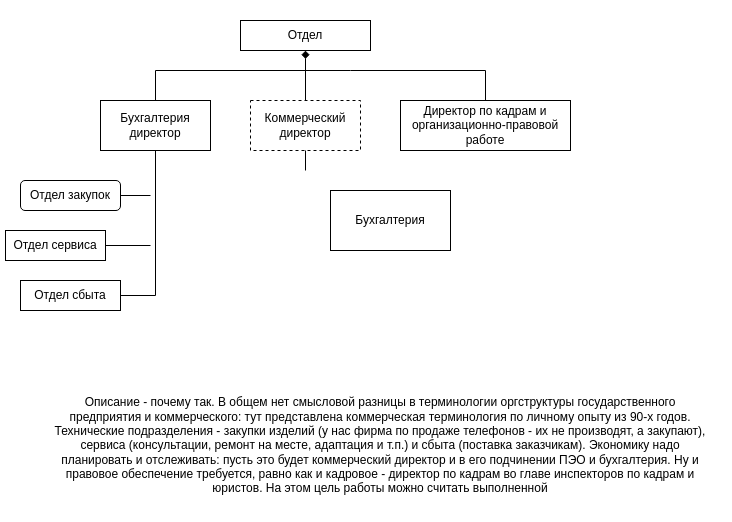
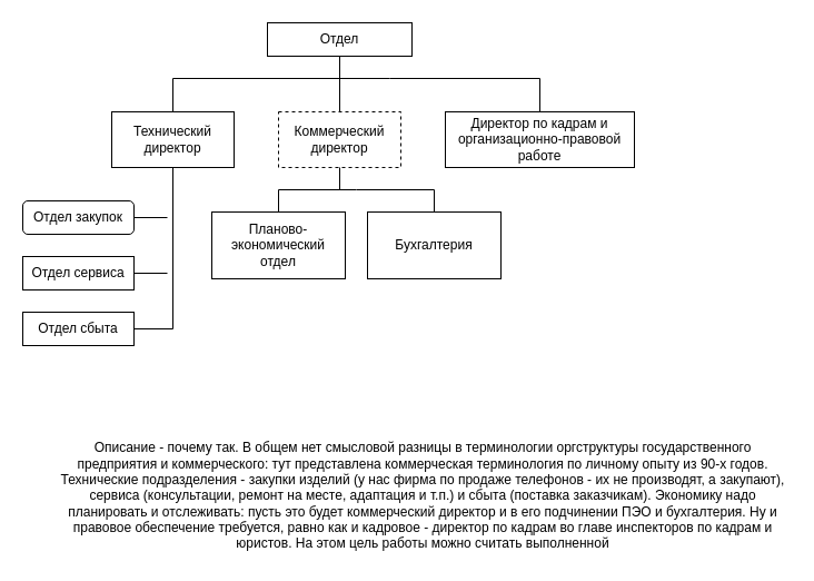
  <mxCell id="0" />
  <mxCell id="1" parent="0" />
  <mxCell id="2" value="Отдел" style="rounded=0;whiteSpace=wrap;html=1;" vertex="1" parent="1"><mxGeometry x="240" y="20" width="130" height="30" as="geometry" /></mxCell>
- <mxCell id="3" value="Бухгалтерия директор" style="rounded=0;whiteSpace=wrap;html=1;" vertex="1" parent="1"><mxGeometry x="100" y="100" width="110" height="50" as="geometry" /></mxCell>
+ <mxCell id="3" value="Технический директор" style="rounded=0;whiteSpace=wrap;html=1;" vertex="1" parent="1"><mxGeometry x="100" y="100" width="110" height="50" as="geometry" /></mxCell>
  <mxCell id="4" value="Коммерческий директор" style="rounded=0;whiteSpace=wrap;html=1;dashed=1;" vertex="1" parent="1"><mxGeometry x="250" y="100" width="110" height="50" as="geometry" /></mxCell>
  <mxCell id="5" value="Директор по кадрам и организационно-правовой работе" style="rounded=0;whiteSpace=wrap;html=1;" vertex="1" parent="1"><mxGeometry x="400" y="100" width="170" height="50" as="geometry" /></mxCell>
  <mxCell id="6" value="" style="endArrow=none;html=1;rounded=0;exitX=0.5;exitY=0;exitDx=0;exitDy=0;entryX=0.5;entryY=0;entryDx=0;entryDy=0;" edge="1" parent="1" source="3" target="5"><mxGeometry width="50" height="50" relative="1" as="geometry"><mxPoint x="350" y="290" as="sourcePoint" /><mxPoint x="400" y="240" as="targetPoint" /><Array as="points"><mxPoint x="155" y="70" /><mxPoint x="350" y="70" /><mxPoint x="485" y="70" /></Array></mxGeometry></mxCell>
- <mxCell id="7" value="" style="endArrow=diamond;html=1;rounded=0;entryX=0.5;entryY=1;entryDx=0;entryDy=0;" edge="1" parent="1" source="4" target="2"><mxGeometry width="50" height="50" relative="1" as="geometry"><mxPoint x="350" y="290" as="sourcePoint" /><mxPoint x="400" y="240" as="targetPoint" /></mxGeometry></mxCell>
+ <mxCell id="7" value="" style="endArrow=none;html=1;rounded=0;entryX=0.5;entryY=1;entryDx=0;entryDy=0;" edge="1" parent="1" source="4" target="2"><mxGeometry width="50" height="50" relative="1" as="geometry"><mxPoint x="350" y="290" as="sourcePoint" /><mxPoint x="400" y="240" as="targetPoint" /></mxGeometry></mxCell>
  <mxCell id="8" value="Отдел закупок" style="whiteSpace=wrap;html=1;rounded=1;" vertex="1" parent="1"><mxGeometry x="20" y="180" width="100" height="30" as="geometry" /></mxCell>
- <mxCell id="9" value="Отдел сервиса" style="rounded=0;whiteSpace=wrap;html=1;" vertex="1" parent="1"><mxGeometry x="5" y="230" width="100" height="30" as="geometry" /></mxCell>
+ <mxCell id="9" value="Отдел сервиса" style="rounded=0;whiteSpace=wrap;html=1;" vertex="1" parent="1"><mxGeometry x="20" y="230" width="100" height="30" as="geometry" /></mxCell>
  <mxCell id="10" value="Отдел сбыта" style="rounded=0;whiteSpace=wrap;html=1;" vertex="1" parent="1"><mxGeometry x="20" y="280" width="100" height="30" as="geometry" /></mxCell>
  <mxCell id="11" value="" style="endArrow=none;html=1;rounded=0;exitX=1;exitY=0.5;exitDx=0;exitDy=0;entryX=0.5;entryY=1;entryDx=0;entryDy=0;" edge="1" parent="1" source="10" target="3"><mxGeometry width="50" height="50" relative="1" as="geometry"><mxPoint x="350" y="290" as="sourcePoint" /><mxPoint x="400" y="240" as="targetPoint" /><Array as="points"><mxPoint x="155" y="295" /></Array></mxGeometry></mxCell>
  <mxCell id="12" value="" style="endArrow=none;html=1;rounded=0;exitX=1;exitY=0.5;exitDx=0;exitDy=0;" edge="1" parent="1" source="9"><mxGeometry width="50" height="50" relative="1" as="geometry"><mxPoint x="350" y="290" as="sourcePoint" /><mxPoint x="150" y="245" as="targetPoint" /></mxGeometry></mxCell>
  <mxCell id="13" value="" style="endArrow=none;html=1;rounded=0;exitX=1;exitY=0.5;exitDx=0;exitDy=0;" edge="1" parent="1" source="8"><mxGeometry width="50" height="50" relative="1" as="geometry"><mxPoint x="130" y="255" as="sourcePoint" /><mxPoint x="150" y="195" as="targetPoint" /><Array as="points" /></mxGeometry></mxCell>
  <mxCell id="14" value="Описание - почему так. В общем нет смысловой разницы в терминологии оргструктуры государственного предприятия и коммерческого: тут представлена коммерческая терминология по личному опыту из 90-х годов. Технические подразделения - закупки изделий (у нас фирма по продаже телефонов - их не производят, а закупают), сервиса (консультации, ремонт на месте, адаптация и т.п.) и сбыта (поставка заказчикам). Экономику надо планировать и отслеживать: пусть это будет коммерческий директор и в его подчинении ПЭО и бухгалтерия. Ну и правовое обеспечение требуется, равно как и кадровое - директор по кадрам во главе инспекторов по кадрам и юристов. На этом цель работы можно считать выполненной" style="text;html=1;strokeColor=none;fillColor=none;align=center;verticalAlign=middle;whiteSpace=wrap;rounded=0;" vertex="1" parent="1"><mxGeometry x="50" y="390" width="660" height="110" as="geometry" /></mxCell>
+ <mxCell id="15" value="Планово-экономический отдел" style="rounded=0;whiteSpace=wrap;html=1;" vertex="1" parent="1"><mxGeometry x="190" y="190" width="120" height="60" as="geometry" /></mxCell>
  <mxCell id="16" value="Бухгалтерия" style="rounded=0;whiteSpace=wrap;html=1;" vertex="1" parent="1"><mxGeometry x="330" y="190" width="120" height="60" as="geometry" /></mxCell>
+ <mxCell id="17" value="" style="endArrow=none;html=1;rounded=0;exitX=0.5;exitY=0;exitDx=0;exitDy=0;entryX=0.5;entryY=0;entryDx=0;entryDy=0;" edge="1" parent="1" source="15" target="16"><mxGeometry width="50" height="50" relative="1" as="geometry"><mxPoint x="350" y="290" as="sourcePoint" /><mxPoint x="400" y="240" as="targetPoint" /><Array as="points"><mxPoint x="250" y="170" /><mxPoint x="320" y="170" /><mxPoint x="390" y="170" /></Array></mxGeometry></mxCell>
  <mxCell id="18" value="" style="endArrow=none;html=1;rounded=0;entryX=0.5;entryY=1;entryDx=0;entryDy=0;" edge="1" parent="1" target="4"><mxGeometry width="50" height="50" relative="1" as="geometry"><mxPoint x="305" y="170" as="sourcePoint" /><mxPoint x="400" y="240" as="targetPoint" /></mxGeometry></mxCell>
